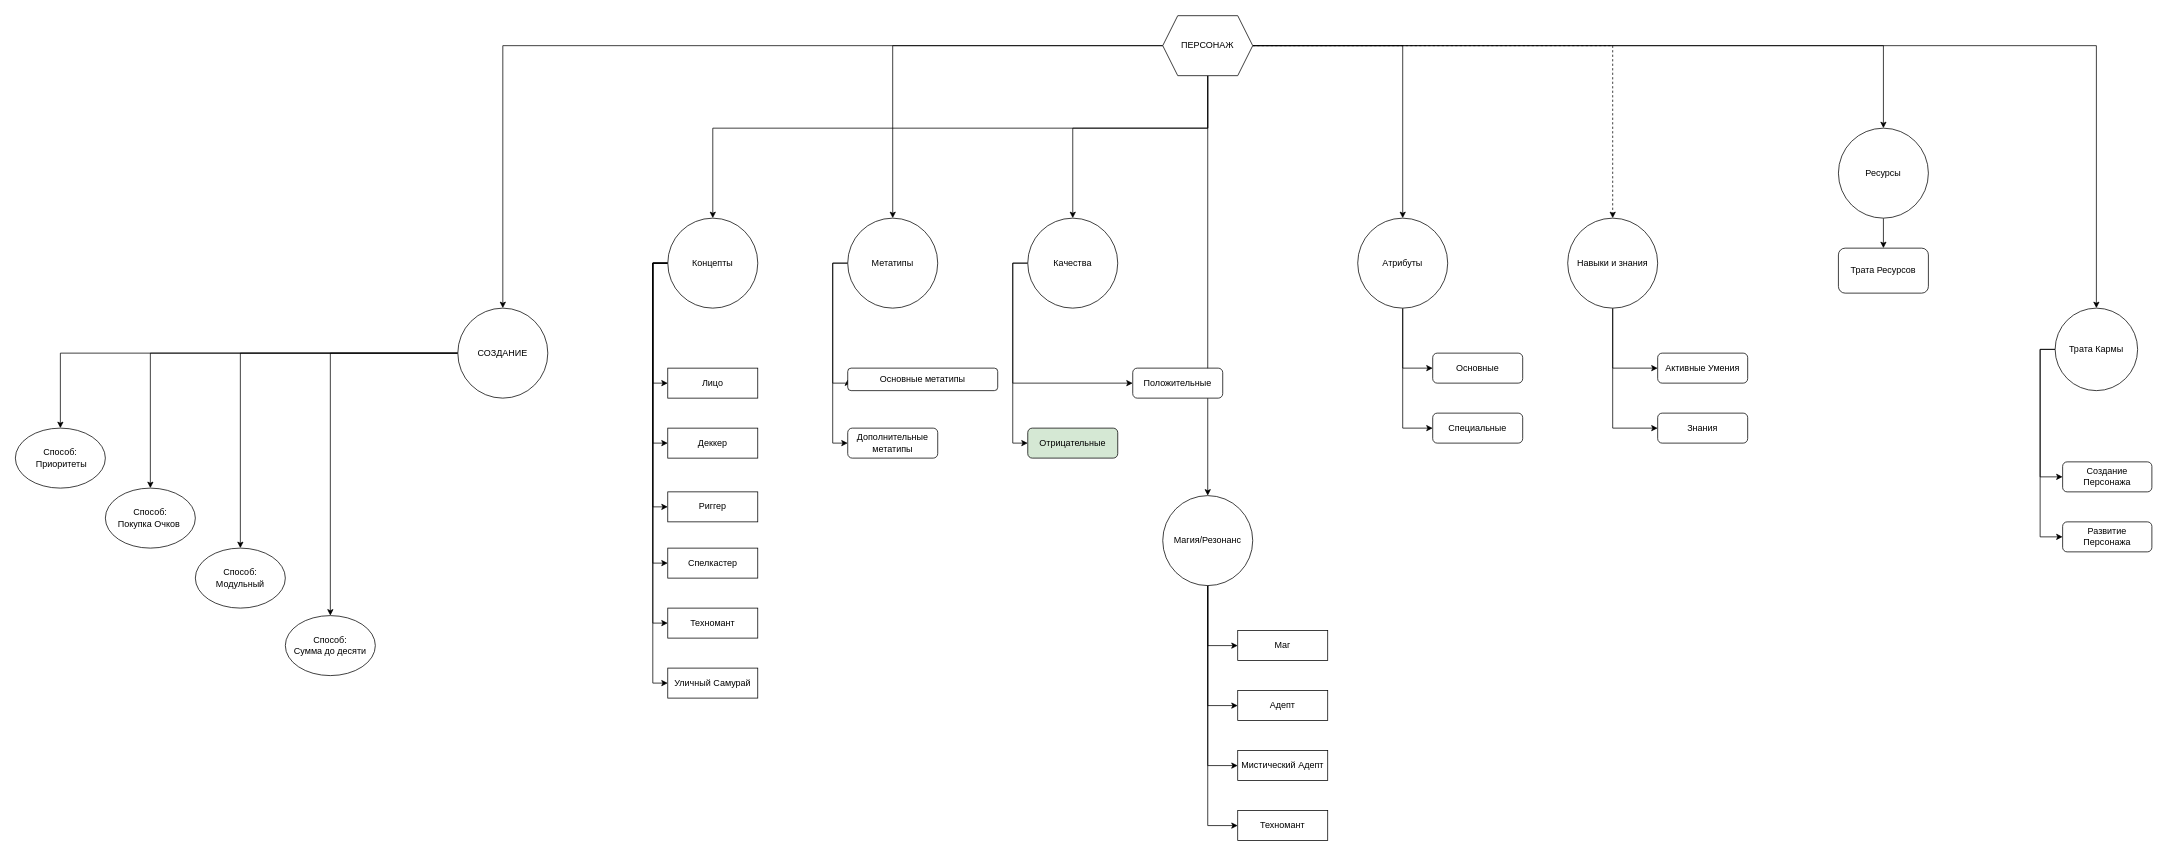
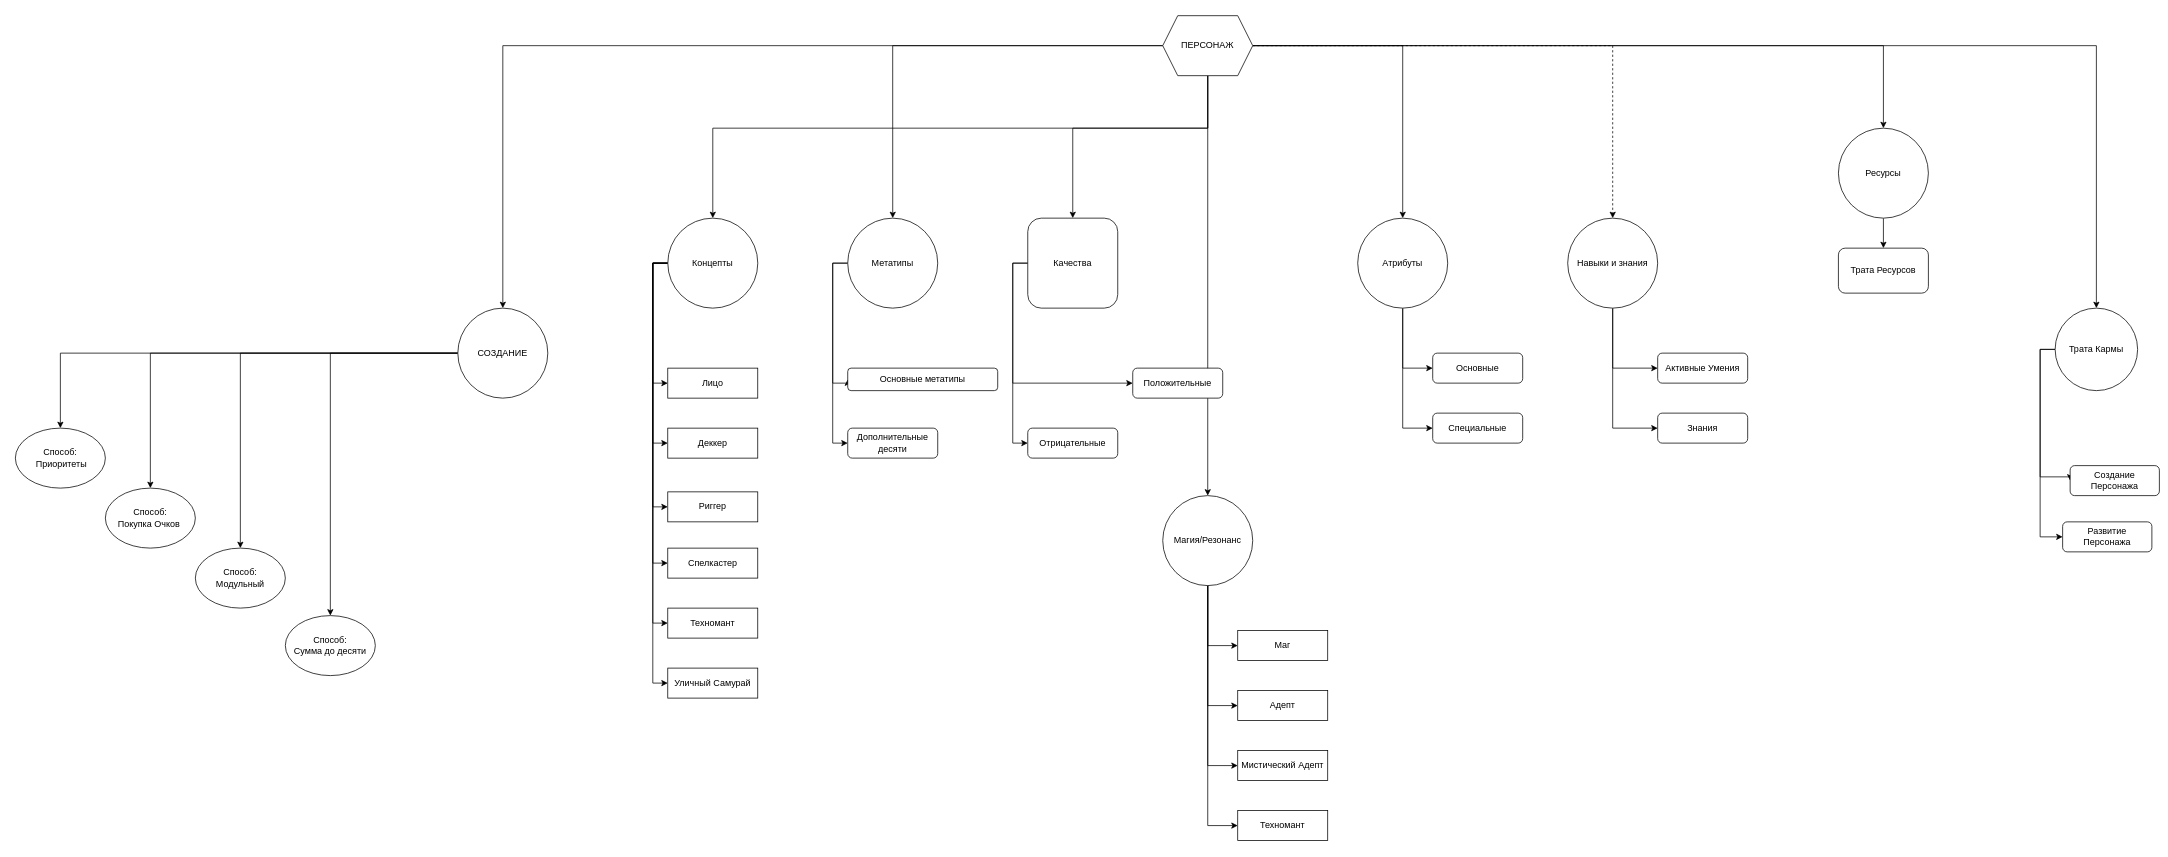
  <mxCell id="0" />
  <mxCell id="1" parent="0" />
  <mxCell id="2" style="edgeStyle=orthogonalEdgeStyle;rounded=0;orthogonalLoop=1;jettySize=auto;html=1;entryX=0.5;entryY=0;entryDx=0;entryDy=0;" parent="1" source="11" target="16" edge="1"><mxGeometry relative="1" as="geometry" /></mxCell>
  <mxCell id="3" style="edgeStyle=orthogonalEdgeStyle;rounded=0;orthogonalLoop=1;jettySize=auto;html=1;" parent="1" source="11" target="35" edge="1"><mxGeometry relative="1" as="geometry"><Array as="points"><mxPoint x="950" y="170" /></Array></mxGeometry></mxCell>
  <mxCell id="4" style="edgeStyle=orthogonalEdgeStyle;rounded=0;orthogonalLoop=1;jettySize=auto;html=1;entryX=0.5;entryY=0;entryDx=0;entryDy=0;" parent="1" source="11" target="28" edge="1"><mxGeometry relative="1" as="geometry" /></mxCell>
  <mxCell id="5" style="edgeStyle=orthogonalEdgeStyle;rounded=0;orthogonalLoop=1;jettySize=auto;html=1;" parent="1" source="11" target="43" edge="1"><mxGeometry relative="1" as="geometry"><Array as="points"><mxPoint x="1430" y="170" /></Array></mxGeometry></mxCell>
  <mxCell id="6" style="edgeStyle=orthogonalEdgeStyle;rounded=0;orthogonalLoop=1;jettySize=auto;html=1;" parent="1" source="11" target="40" edge="1"><mxGeometry relative="1" as="geometry" /></mxCell>
  <mxCell id="7" style="edgeStyle=orthogonalEdgeStyle;rounded=0;orthogonalLoop=1;jettySize=auto;html=1;entryX=0.5;entryY=0;entryDx=0;entryDy=0;" parent="1" source="11" target="22" edge="1"><mxGeometry relative="1" as="geometry" /></mxCell>
  <mxCell id="8" style="edgeStyle=orthogonalEdgeStyle;rounded=0;orthogonalLoop=1;jettySize=auto;html=1;dashed=1;" parent="1" source="11" target="25" edge="1"><mxGeometry relative="1" as="geometry" /></mxCell>
  <mxCell id="9" style="edgeStyle=orthogonalEdgeStyle;rounded=0;orthogonalLoop=1;jettySize=auto;html=1;" parent="1" source="11" target="45" edge="1"><mxGeometry relative="1" as="geometry" /></mxCell>
  <mxCell id="10" style="edgeStyle=orthogonalEdgeStyle;rounded=0;orthogonalLoop=1;jettySize=auto;html=1;" parent="1" source="11" target="48" edge="1"><mxGeometry relative="1" as="geometry" /></mxCell>
  <mxCell id="11" value="ПЕРСОНАЖ" style="shape=hexagon;perimeter=hexagonPerimeter2;whiteSpace=wrap;html=1;fixedSize=1;" parent="1" vertex="1"><mxGeometry x="1550" y="20" width="120" height="80" as="geometry" /></mxCell>
  <mxCell id="12" style="edgeStyle=orthogonalEdgeStyle;rounded=0;orthogonalLoop=1;jettySize=auto;html=1;" parent="1" source="16" target="17" edge="1"><mxGeometry relative="1" as="geometry" /></mxCell>
  <mxCell id="13" style="edgeStyle=orthogonalEdgeStyle;rounded=0;orthogonalLoop=1;jettySize=auto;html=1;" parent="1" source="16" target="18" edge="1"><mxGeometry relative="1" as="geometry" /></mxCell>
  <mxCell id="14" style="edgeStyle=orthogonalEdgeStyle;rounded=0;orthogonalLoop=1;jettySize=auto;html=1;" parent="1" source="16" target="19" edge="1"><mxGeometry relative="1" as="geometry" /></mxCell>
  <mxCell id="15" style="edgeStyle=orthogonalEdgeStyle;rounded=0;orthogonalLoop=1;jettySize=auto;html=1;entryX=0.5;entryY=0;entryDx=0;entryDy=0;" edge="1" parent="1" source="16" target="70"><mxGeometry relative="1" as="geometry" /></mxCell>
  <mxCell id="16" value="СОЗДАНИЕ" style="ellipse;whiteSpace=wrap;html=1;aspect=fixed;" parent="1" vertex="1"><mxGeometry x="610" y="410" width="120" height="120" as="geometry" /></mxCell>
  <mxCell id="17" value="Способ:&lt;div&gt;&amp;nbsp;Приоритеты&lt;/div&gt;" style="ellipse;whiteSpace=wrap;html=1;" parent="1" vertex="1"><mxGeometry x="20" y="570" width="120" height="80" as="geometry" /></mxCell>
  <mxCell id="18" value="Способ:&lt;div&gt;Покупка Очков&amp;nbsp;&lt;/div&gt;" style="ellipse;whiteSpace=wrap;html=1;" parent="1" vertex="1"><mxGeometry x="140" y="650" width="120" height="80" as="geometry" /></mxCell>
  <mxCell id="19" value="Способ:&lt;div&gt;Модульный&lt;/div&gt;" style="ellipse;whiteSpace=wrap;html=1;" parent="1" vertex="1"><mxGeometry x="260" y="730" width="120" height="80" as="geometry" /></mxCell>
  <mxCell id="20" style="edgeStyle=orthogonalEdgeStyle;rounded=0;orthogonalLoop=1;jettySize=auto;html=1;entryX=0;entryY=0.5;entryDx=0;entryDy=0;" parent="1" source="22" target="65" edge="1"><mxGeometry relative="1" as="geometry" /></mxCell>
  <mxCell id="21" style="edgeStyle=orthogonalEdgeStyle;rounded=0;orthogonalLoop=1;jettySize=auto;html=1;entryX=0;entryY=0.5;entryDx=0;entryDy=0;" parent="1" source="22" target="66" edge="1"><mxGeometry relative="1" as="geometry" /></mxCell>
  <mxCell id="22" value="Атрибуты" style="ellipse;whiteSpace=wrap;html=1;aspect=fixed;" parent="1" vertex="1"><mxGeometry x="1810" y="290" width="120" height="120" as="geometry" /></mxCell>
  <mxCell id="23" style="edgeStyle=orthogonalEdgeStyle;rounded=0;orthogonalLoop=1;jettySize=auto;html=1;entryX=0;entryY=0.5;entryDx=0;entryDy=0;" parent="1" source="25" target="68" edge="1"><mxGeometry relative="1" as="geometry" /></mxCell>
  <mxCell id="24" style="edgeStyle=orthogonalEdgeStyle;rounded=0;orthogonalLoop=1;jettySize=auto;html=1;entryX=0;entryY=0.5;entryDx=0;entryDy=0;" parent="1" source="25" target="67" edge="1"><mxGeometry relative="1" as="geometry" /></mxCell>
  <mxCell id="25" value="Навыки и знания" style="ellipse;whiteSpace=wrap;html=1;aspect=fixed;" parent="1" vertex="1"><mxGeometry x="2090" y="290" width="120" height="120" as="geometry" /></mxCell>
  <mxCell id="26" style="edgeStyle=orthogonalEdgeStyle;rounded=0;orthogonalLoop=1;jettySize=auto;html=1;entryX=0;entryY=0.5;entryDx=0;entryDy=0;" parent="1" source="28" target="55" edge="1"><mxGeometry relative="1" as="geometry"><Array as="points"><mxPoint x="1109.94" y="350" /><mxPoint x="1109.94" y="510" /></Array></mxGeometry></mxCell>
  <mxCell id="27" style="edgeStyle=orthogonalEdgeStyle;rounded=0;orthogonalLoop=1;jettySize=auto;html=1;entryX=0;entryY=0.5;entryDx=0;entryDy=0;" parent="1" source="28" target="56" edge="1"><mxGeometry relative="1" as="geometry"><Array as="points"><mxPoint x="1109.94" y="350" /><mxPoint x="1109.94" y="590" /></Array></mxGeometry></mxCell>
  <mxCell id="28" value="Метатипы" style="ellipse;whiteSpace=wrap;html=1;aspect=fixed;" parent="1" vertex="1"><mxGeometry x="1129.94" y="290" width="120" height="120" as="geometry" /></mxCell>
  <mxCell id="29" style="edgeStyle=orthogonalEdgeStyle;rounded=0;orthogonalLoop=1;jettySize=auto;html=1;entryX=0;entryY=0.5;entryDx=0;entryDy=0;" parent="1" source="35" target="49" edge="1"><mxGeometry relative="1" as="geometry"><Array as="points"><mxPoint x="870" y="350" /><mxPoint x="870" y="510" /></Array></mxGeometry></mxCell>
  <mxCell id="30" style="edgeStyle=orthogonalEdgeStyle;rounded=0;orthogonalLoop=1;jettySize=auto;html=1;entryX=0;entryY=0.5;entryDx=0;entryDy=0;" parent="1" source="35" target="50" edge="1"><mxGeometry relative="1" as="geometry"><Array as="points"><mxPoint x="870" y="350" /><mxPoint x="870" y="590" /></Array></mxGeometry></mxCell>
  <mxCell id="31" style="edgeStyle=orthogonalEdgeStyle;rounded=0;orthogonalLoop=1;jettySize=auto;html=1;entryX=0;entryY=0.5;entryDx=0;entryDy=0;" parent="1" source="35" target="51" edge="1"><mxGeometry relative="1" as="geometry"><Array as="points"><mxPoint x="870" y="350" /><mxPoint x="870" y="675" /></Array></mxGeometry></mxCell>
  <mxCell id="32" style="edgeStyle=orthogonalEdgeStyle;rounded=0;orthogonalLoop=1;jettySize=auto;html=1;entryX=0;entryY=0.5;entryDx=0;entryDy=0;" parent="1" source="35" target="52" edge="1"><mxGeometry relative="1" as="geometry"><Array as="points"><mxPoint x="870" y="350" /><mxPoint x="870" y="750" /></Array></mxGeometry></mxCell>
  <mxCell id="33" style="edgeStyle=orthogonalEdgeStyle;rounded=0;orthogonalLoop=1;jettySize=auto;html=1;entryX=0;entryY=0.5;entryDx=0;entryDy=0;" parent="1" source="35" target="54" edge="1"><mxGeometry relative="1" as="geometry"><Array as="points"><mxPoint x="870" y="350" /><mxPoint x="870" y="830" /></Array></mxGeometry></mxCell>
  <mxCell id="34" style="edgeStyle=orthogonalEdgeStyle;rounded=0;orthogonalLoop=1;jettySize=auto;html=1;entryX=0;entryY=0.5;entryDx=0;entryDy=0;" parent="1" source="35" target="53" edge="1"><mxGeometry relative="1" as="geometry"><Array as="points"><mxPoint x="870" y="350" /><mxPoint x="870" y="910" /></Array></mxGeometry></mxCell>
  <mxCell id="35" value="Концепты" style="ellipse;whiteSpace=wrap;html=1;aspect=fixed;" parent="1" vertex="1"><mxGeometry x="890" y="290" width="120" height="120" as="geometry" /></mxCell>
  <mxCell id="36" style="edgeStyle=orthogonalEdgeStyle;rounded=0;orthogonalLoop=1;jettySize=auto;html=1;entryX=0;entryY=0.5;entryDx=0;entryDy=0;" parent="1" source="40" target="61" edge="1"><mxGeometry relative="1" as="geometry" /></mxCell>
  <mxCell id="37" style="edgeStyle=orthogonalEdgeStyle;rounded=0;orthogonalLoop=1;jettySize=auto;html=1;entryX=0;entryY=0.5;entryDx=0;entryDy=0;" parent="1" source="40" target="62" edge="1"><mxGeometry relative="1" as="geometry" /></mxCell>
  <mxCell id="38" style="edgeStyle=orthogonalEdgeStyle;rounded=0;orthogonalLoop=1;jettySize=auto;html=1;entryX=0;entryY=0.5;entryDx=0;entryDy=0;" parent="1" source="40" target="63" edge="1"><mxGeometry relative="1" as="geometry" /></mxCell>
  <mxCell id="39" style="edgeStyle=orthogonalEdgeStyle;rounded=0;orthogonalLoop=1;jettySize=auto;html=1;entryX=0;entryY=0.5;entryDx=0;entryDy=0;" parent="1" source="40" target="64" edge="1"><mxGeometry relative="1" as="geometry" /></mxCell>
  <mxCell id="40" value="Магия/Резонанс" style="ellipse;whiteSpace=wrap;html=1;aspect=fixed;" parent="1" vertex="1"><mxGeometry x="1550" y="660" width="120" height="120" as="geometry" /></mxCell>
  <mxCell id="41" style="edgeStyle=orthogonalEdgeStyle;rounded=0;orthogonalLoop=1;jettySize=auto;html=1;entryX=0;entryY=0.5;entryDx=0;entryDy=0;" parent="1" source="43" target="57" edge="1"><mxGeometry relative="1" as="geometry"><Array as="points"><mxPoint x="1350" y="350" /><mxPoint x="1350" y="510" /></Array></mxGeometry></mxCell>
  <mxCell id="42" style="edgeStyle=orthogonalEdgeStyle;rounded=0;orthogonalLoop=1;jettySize=auto;html=1;entryX=0;entryY=0.5;entryDx=0;entryDy=0;" parent="1" source="43" target="58" edge="1"><mxGeometry relative="1" as="geometry"><Array as="points"><mxPoint x="1350" y="350" /><mxPoint x="1350" y="590" /></Array></mxGeometry></mxCell>
- <mxCell id="43" value="Качества" style="ellipse;whiteSpace=wrap;html=1;aspect=fixed;" parent="1" vertex="1"><mxGeometry x="1370" y="290" width="120" height="120" as="geometry" /></mxCell>
+ <mxCell id="43" value="Качества" style="whiteSpace=wrap;html=1;aspect=fixed;rounded=1;" parent="1" vertex="1"><mxGeometry x="1370" y="290" width="120" height="120" as="geometry" /></mxCell>
  <mxCell id="44" style="edgeStyle=orthogonalEdgeStyle;rounded=0;orthogonalLoop=1;jettySize=auto;html=1;entryX=0.5;entryY=0;entryDx=0;entryDy=0;" parent="1" source="45" target="69" edge="1"><mxGeometry relative="1" as="geometry" /></mxCell>
  <mxCell id="45" value="Ресурсы" style="ellipse;whiteSpace=wrap;html=1;aspect=fixed;" parent="1" vertex="1"><mxGeometry x="2451" y="170" width="120" height="120" as="geometry" /></mxCell>
  <mxCell id="46" style="edgeStyle=orthogonalEdgeStyle;rounded=0;orthogonalLoop=1;jettySize=auto;html=1;entryX=0;entryY=0.5;entryDx=0;entryDy=0;" parent="1" source="48" target="59" edge="1"><mxGeometry relative="1" as="geometry"><Array as="points"><mxPoint x="2720" y="465" /><mxPoint x="2720" y="635" /></Array></mxGeometry></mxCell>
  <mxCell id="47" style="edgeStyle=orthogonalEdgeStyle;rounded=0;orthogonalLoop=1;jettySize=auto;html=1;entryX=0;entryY=0.5;entryDx=0;entryDy=0;" parent="1" source="48" target="60" edge="1"><mxGeometry relative="1" as="geometry"><Array as="points"><mxPoint x="2720" y="465" /><mxPoint x="2720" y="715" /></Array></mxGeometry></mxCell>
  <mxCell id="48" value="Трата Кармы" style="ellipse;whiteSpace=wrap;html=1;aspect=fixed;" parent="1" vertex="1"><mxGeometry x="2740" y="410" width="110" height="110" as="geometry" /></mxCell>
  <mxCell id="49" value="Лицо" style="rounded=0;whiteSpace=wrap;html=1;" parent="1" vertex="1"><mxGeometry x="889.97" y="490" width="120" height="40" as="geometry" /></mxCell>
  <mxCell id="50" value="Деккер" style="rounded=0;whiteSpace=wrap;html=1;" parent="1" vertex="1"><mxGeometry x="889.97" y="570" width="120" height="40" as="geometry" /></mxCell>
  <mxCell id="51" value="Риггер" style="rounded=0;whiteSpace=wrap;html=1;" parent="1" vertex="1"><mxGeometry x="889.97" y="655" width="120" height="40" as="geometry" /></mxCell>
  <mxCell id="52" value="Спелкастер" style="rounded=0;whiteSpace=wrap;html=1;" parent="1" vertex="1"><mxGeometry x="889.97" y="730" width="120" height="40" as="geometry" /></mxCell>
  <mxCell id="53" value="Уличный Самурай" style="rounded=0;whiteSpace=wrap;html=1;" parent="1" vertex="1"><mxGeometry x="889.97" y="890" width="120" height="40" as="geometry" /></mxCell>
  <mxCell id="54" value="Техномант" style="rounded=0;whiteSpace=wrap;html=1;" parent="1" vertex="1"><mxGeometry x="889.97" y="810" width="120" height="40" as="geometry" /></mxCell>
  <mxCell id="55" value="Основные метатипы" style="rounded=1;whiteSpace=wrap;html=1;" parent="1" vertex="1"><mxGeometry x="1129.94" y="490" width="200" height="30" as="geometry" /></mxCell>
- <mxCell id="56" value="Дополнительные метатипы" style="rounded=1;whiteSpace=wrap;html=1;" parent="1" vertex="1"><mxGeometry x="1129.94" y="570" width="120" height="40" as="geometry" /></mxCell>
+ <mxCell id="56" value="Дополнительные десяти" style="rounded=1;whiteSpace=wrap;html=1;" parent="1" vertex="1"><mxGeometry x="1129.94" y="570" width="120" height="40" as="geometry" /></mxCell>
  <mxCell id="57" value="Положительные" style="rounded=1;whiteSpace=wrap;html=1;" parent="1" vertex="1"><mxGeometry x="1510" y="490" width="120" height="40" as="geometry" /></mxCell>
- <mxCell id="58" value="Отрицательные" style="rounded=1;whiteSpace=wrap;html=1;fillColor=#d5e8d4;" parent="1" vertex="1"><mxGeometry x="1370" y="570" width="120" height="40" as="geometry" /></mxCell>
- <mxCell id="59" value="Создание Персонажа" style="rounded=1;whiteSpace=wrap;html=1;" parent="1" vertex="1"><mxGeometry x="2750" y="615" width="119" height="40" as="geometry" /></mxCell>
+ <mxCell id="58" value="Отрицательные" style="rounded=1;whiteSpace=wrap;html=1;" parent="1" vertex="1"><mxGeometry x="1370" y="570" width="120" height="40" as="geometry" /></mxCell>
+ <mxCell id="59" value="Создание Персонажа" style="rounded=1;whiteSpace=wrap;html=1;" parent="1" vertex="1"><mxGeometry x="2760" y="620" width="119" height="40" as="geometry" /></mxCell>
  <mxCell id="60" value="Развитие Персонажа" style="rounded=1;whiteSpace=wrap;html=1;" parent="1" vertex="1"><mxGeometry x="2750" y="695" width="119" height="40" as="geometry" /></mxCell>
  <mxCell id="61" value="Маг" style="rounded=0;whiteSpace=wrap;html=1;" parent="1" vertex="1"><mxGeometry x="1650" y="840" width="120" height="40" as="geometry" /></mxCell>
  <mxCell id="62" value="Адепт" style="rounded=0;whiteSpace=wrap;html=1;" parent="1" vertex="1"><mxGeometry x="1650" y="920" width="120" height="40" as="geometry" /></mxCell>
  <mxCell id="63" value="Мистический Адепт" style="rounded=0;whiteSpace=wrap;html=1;" parent="1" vertex="1"><mxGeometry x="1650" y="1000" width="120" height="40" as="geometry" /></mxCell>
  <mxCell id="64" value="Техномант" style="rounded=0;whiteSpace=wrap;html=1;" parent="1" vertex="1"><mxGeometry x="1650" y="1080" width="120" height="40" as="geometry" /></mxCell>
  <mxCell id="65" value="Основные" style="rounded=1;whiteSpace=wrap;html=1;" parent="1" vertex="1"><mxGeometry x="1910" y="470" width="120" height="40" as="geometry" /></mxCell>
  <mxCell id="66" value="Специальные" style="rounded=1;whiteSpace=wrap;html=1;" parent="1" vertex="1"><mxGeometry x="1910" y="550" width="120" height="40" as="geometry" /></mxCell>
  <mxCell id="67" value="Знания" style="rounded=1;whiteSpace=wrap;html=1;" parent="1" vertex="1"><mxGeometry x="2210" y="550" width="120" height="40" as="geometry" /></mxCell>
  <mxCell id="68" value="Активные Умения" style="rounded=1;whiteSpace=wrap;html=1;" parent="1" vertex="1"><mxGeometry x="2210" y="470" width="120" height="40" as="geometry" /></mxCell>
  <mxCell id="69" value="Трата Ресурсов" style="rounded=1;whiteSpace=wrap;html=1;" parent="1" vertex="1"><mxGeometry x="2451" y="330" width="120" height="60" as="geometry" /></mxCell>
  <mxCell id="70" value="Способ:&lt;div&gt;Сумма до десяти&lt;/div&gt;" style="ellipse;whiteSpace=wrap;html=1;" vertex="1" parent="1"><mxGeometry x="380" y="820" width="120" height="80" as="geometry" /></mxCell>
